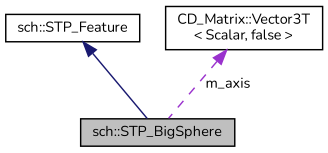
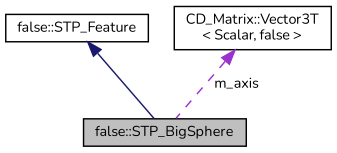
  digraph {
    fontname=Nunito
    node [color=black fillcolor=white fontname=Nunito fontsize=10 shape=record style=filled]
    edge [dir=back fontname=Nunito fontsize=10 labelfontname=Helvetica labelfontsize=10]
-   n1 [fillcolor=grey75 fontcolor=black height=0.2 label="sch::STP_BigSphere" width=0.4]
-   n2 [height=0.2 label="sch::STP_Feature" width=0.4]
+   n1 [fillcolor=grey75 fontcolor=black height=0.2 label="false::STP_BigSphere" width=0.4]
+   n2 [height=0.2 label="false::STP_Feature" width=0.4]
    n3 [height=0.2 label="CD_Matrix::Vector3T\l\< Scalar, false \>" width=0.4]
    n2 -> n1 [color=midnightblue style=solid]
    n3 -> n1 [color=darkorchid3 label=" m_axis" style=dashed]
  }
